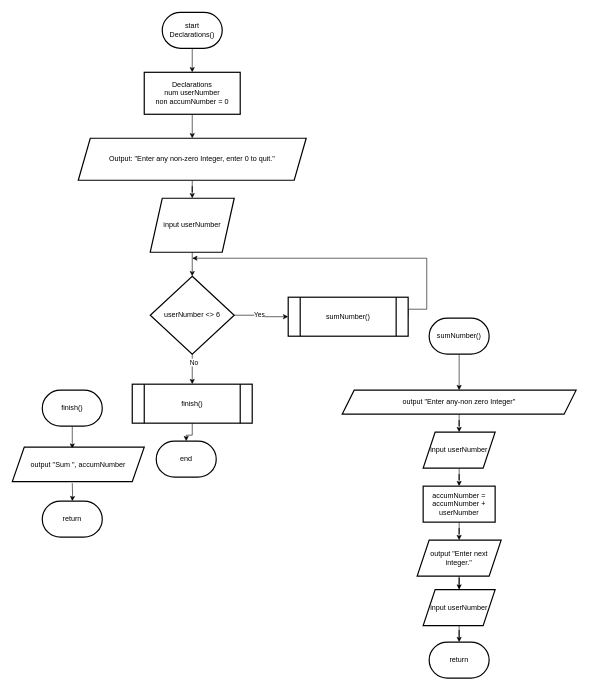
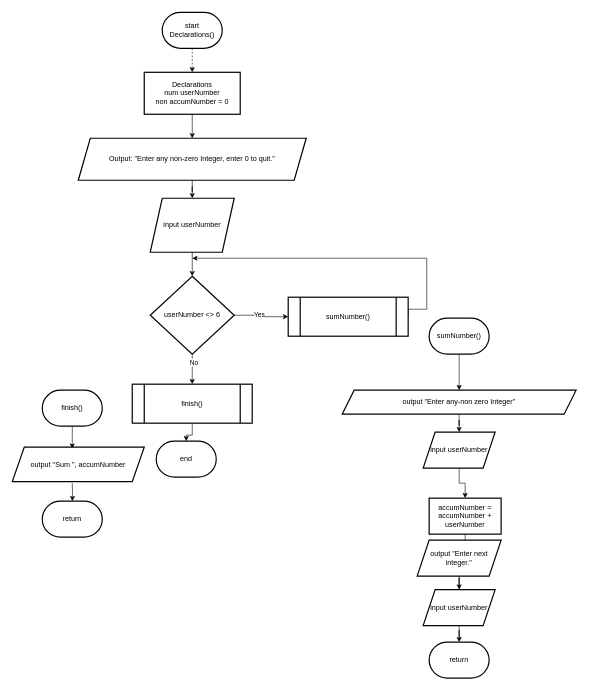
  <mxCell id="0" />
  <mxCell id="1" parent="0" />
- <mxCell id="2" value="" style="edgeStyle=orthogonalEdgeStyle;rounded=0;orthogonalLoop=1;jettySize=auto;html=1;" edge="1" parent="1" source="3" target="5"><mxGeometry relative="1" as="geometry" /></mxCell>
+ <mxCell id="2" value="" style="edgeStyle=orthogonalEdgeStyle;rounded=0;orthogonalLoop=1;jettySize=auto;html=1;dashed=1;" edge="1" parent="1" source="3" target="5"><mxGeometry relative="1" as="geometry" /></mxCell>
  <mxCell id="3" value="start Declarations()" style="strokeWidth=2;html=1;shape=mxgraph.flowchart.terminator;whiteSpace=wrap;" vertex="1" parent="1"><mxGeometry x="270" y="20" width="100" height="60" as="geometry" /></mxCell>
  <mxCell id="4" value="" style="edgeStyle=orthogonalEdgeStyle;rounded=0;orthogonalLoop=1;jettySize=auto;html=1;" edge="1" parent="1" source="5" target="7"><mxGeometry relative="1" as="geometry" /></mxCell>
  <mxCell id="5" value="Declarations&lt;div&gt;num userNumber&lt;/div&gt;&lt;div&gt;non accumNumber = 0&lt;/div&gt;" style="whiteSpace=wrap;html=1;strokeWidth=2;" vertex="1" parent="1"><mxGeometry x="240" y="120" width="160" height="70" as="geometry" /></mxCell>
  <mxCell id="6" value="" style="edgeStyle=orthogonalEdgeStyle;rounded=0;orthogonalLoop=1;jettySize=auto;html=1;" edge="1" parent="1" source="7" target="9"><mxGeometry relative="1" as="geometry" /></mxCell>
  <mxCell id="7" value="Output: &quot;Enter any non-zero Integer, enter 0 to quit.&quot;" style="shape=parallelogram;perimeter=parallelogramPerimeter;whiteSpace=wrap;html=1;fixedSize=1;strokeWidth=2;" vertex="1" parent="1"><mxGeometry x="130" y="230" width="380" height="70" as="geometry" /></mxCell>
  <mxCell id="8" value="" style="edgeStyle=orthogonalEdgeStyle;rounded=0;orthogonalLoop=1;jettySize=auto;html=1;" edge="1" parent="1" source="9" target="14"><mxGeometry relative="1" as="geometry" /></mxCell>
  <mxCell id="9" value="input userNumber" style="shape=parallelogram;perimeter=parallelogramPerimeter;whiteSpace=wrap;html=1;fixedSize=1;strokeWidth=2;" vertex="1" parent="1"><mxGeometry x="250" y="330" width="140" height="90" as="geometry" /></mxCell>
  <mxCell id="10" value="" style="edgeStyle=orthogonalEdgeStyle;rounded=0;orthogonalLoop=1;jettySize=auto;html=1;" edge="1" parent="1" source="14" target="16"><mxGeometry relative="1" as="geometry" /></mxCell>
  <mxCell id="11" value="Yes" style="edgeLabel;html=1;align=center;verticalAlign=middle;resizable=0;points=[];" vertex="1" connectable="0" parent="10"><mxGeometry x="-0.111" y="2" relative="1" as="geometry"><mxPoint as="offset" /></mxGeometry></mxCell>
  <mxCell id="12" style="edgeStyle=orthogonalEdgeStyle;rounded=0;orthogonalLoop=1;jettySize=auto;html=1;exitX=0.5;exitY=1;exitDx=0;exitDy=0;" edge="1" parent="1" source="14"><mxGeometry relative="1" as="geometry"><mxPoint x="320" y="640" as="targetPoint" /></mxGeometry></mxCell>
  <mxCell id="13" value="No" style="edgeLabel;html=1;align=center;verticalAlign=middle;resizable=0;points=[];" vertex="1" connectable="0" parent="12"><mxGeometry x="-0.471" y="2" relative="1" as="geometry"><mxPoint as="offset" /></mxGeometry></mxCell>
  <mxCell id="14" value="userNumber &amp;lt;&amp;gt; 6" style="rhombus;whiteSpace=wrap;html=1;strokeWidth=2;" vertex="1" parent="1"><mxGeometry x="250" y="460" width="140" height="130" as="geometry" /></mxCell>
  <mxCell id="15" style="edgeStyle=orthogonalEdgeStyle;rounded=0;orthogonalLoop=1;jettySize=auto;html=1;exitX=1;exitY=0.5;exitDx=0;exitDy=0;" edge="1" parent="1" source="16"><mxGeometry relative="1" as="geometry"><mxPoint x="320" y="430" as="targetPoint" /><Array as="points"><mxPoint x="711" y="515" /></Array></mxGeometry></mxCell>
  <mxCell id="16" value="sumNumber()" style="shape=process;whiteSpace=wrap;html=1;backgroundOutline=1;strokeWidth=2;" vertex="1" parent="1"><mxGeometry x="480" y="495" width="200" height="65" as="geometry" /></mxCell>
  <mxCell id="17" value="" style="edgeStyle=orthogonalEdgeStyle;rounded=0;orthogonalLoop=1;jettySize=auto;html=1;" edge="1" parent="1" source="18" target="19"><mxGeometry relative="1" as="geometry" /></mxCell>
  <mxCell id="18" value="finish()" style="shape=process;whiteSpace=wrap;html=1;backgroundOutline=1;strokeWidth=2;" vertex="1" parent="1"><mxGeometry x="220" y="640" width="200" height="65" as="geometry" /></mxCell>
  <mxCell id="19" value="end" style="strokeWidth=2;html=1;shape=mxgraph.flowchart.terminator;whiteSpace=wrap;" vertex="1" parent="1"><mxGeometry x="260" y="735" width="100" height="60" as="geometry" /></mxCell>
  <mxCell id="20" value="" style="edgeStyle=orthogonalEdgeStyle;rounded=0;orthogonalLoop=1;jettySize=auto;html=1;" edge="1" parent="1" source="21" target="23"><mxGeometry relative="1" as="geometry" /></mxCell>
  <mxCell id="21" value="sumNumber()" style="strokeWidth=2;html=1;shape=mxgraph.flowchart.terminator;whiteSpace=wrap;" vertex="1" parent="1"><mxGeometry x="715" y="530" width="100" height="60" as="geometry" /></mxCell>
  <mxCell id="22" value="" style="edgeStyle=orthogonalEdgeStyle;rounded=0;orthogonalLoop=1;jettySize=auto;html=1;" edge="1" parent="1" source="23" target="25"><mxGeometry relative="1" as="geometry" /></mxCell>
  <mxCell id="23" value="output &quot;Enter any-non zero Integer&quot;" style="shape=parallelogram;perimeter=parallelogramPerimeter;whiteSpace=wrap;html=1;fixedSize=1;strokeWidth=2;" vertex="1" parent="1"><mxGeometry x="570" y="650" width="390" height="40" as="geometry" /></mxCell>
  <mxCell id="24" value="" style="edgeStyle=orthogonalEdgeStyle;rounded=0;orthogonalLoop=1;jettySize=auto;html=1;" edge="1" parent="1" source="25" target="27"><mxGeometry relative="1" as="geometry" /></mxCell>
  <mxCell id="25" value="input userNumber" style="shape=parallelogram;perimeter=parallelogramPerimeter;whiteSpace=wrap;html=1;fixedSize=1;strokeWidth=2;" vertex="1" parent="1"><mxGeometry x="705" y="720" width="120" height="60" as="geometry" /></mxCell>
  <mxCell id="26" value="" style="edgeStyle=orthogonalEdgeStyle;rounded=0;orthogonalLoop=1;jettySize=auto;html=1;" edge="1" parent="1" source="27" target="29"><mxGeometry relative="1" as="geometry" /></mxCell>
- <mxCell id="27" value="accumNumber = accumNumber + userNumber" style="whiteSpace=wrap;html=1;strokeWidth=2;" vertex="1" parent="1"><mxGeometry x="705" y="810" width="120" height="60" as="geometry" /></mxCell>
+ <mxCell id="27" value="accumNumber = accumNumber + userNumber" style="whiteSpace=wrap;html=1;strokeWidth=2;" vertex="1" parent="1"><mxGeometry x="715" y="830" width="120" height="60" as="geometry" /></mxCell>
  <mxCell id="28" value="" style="edgeStyle=orthogonalEdgeStyle;rounded=0;orthogonalLoop=1;jettySize=auto;html=1;" edge="1" parent="1" source="29" target="31"><mxGeometry relative="1" as="geometry" /></mxCell>
  <mxCell id="29" value="output &quot;Enter next integer.&quot;" style="shape=parallelogram;perimeter=parallelogramPerimeter;whiteSpace=wrap;html=1;fixedSize=1;strokeWidth=2;" vertex="1" parent="1"><mxGeometry x="695" y="900" width="140" height="60" as="geometry" /></mxCell>
  <mxCell id="30" value="" style="edgeStyle=orthogonalEdgeStyle;rounded=0;orthogonalLoop=1;jettySize=auto;html=1;" edge="1" parent="1" source="31" target="32"><mxGeometry relative="1" as="geometry" /></mxCell>
  <mxCell id="31" value="input userNumber" style="shape=parallelogram;perimeter=parallelogramPerimeter;whiteSpace=wrap;html=1;fixedSize=1;strokeWidth=2;" vertex="1" parent="1"><mxGeometry x="705" y="982.5" width="120" height="60" as="geometry" /></mxCell>
  <mxCell id="32" value="return" style="strokeWidth=2;html=1;shape=mxgraph.flowchart.terminator;whiteSpace=wrap;" vertex="1" parent="1"><mxGeometry x="715" y="1070" width="100" height="60" as="geometry" /></mxCell>
  <mxCell id="33" value="" style="edgeStyle=orthogonalEdgeStyle;rounded=0;orthogonalLoop=1;jettySize=auto;html=1;" edge="1" parent="1" source="34"><mxGeometry relative="1" as="geometry"><mxPoint x="120" y="747.5" as="targetPoint" /></mxGeometry></mxCell>
  <mxCell id="34" value="finish()" style="strokeWidth=2;html=1;shape=mxgraph.flowchart.terminator;whiteSpace=wrap;" vertex="1" parent="1"><mxGeometry x="70" y="650" width="100" height="60" as="geometry" /></mxCell>
  <mxCell id="35" value="" style="edgeStyle=orthogonalEdgeStyle;rounded=0;orthogonalLoop=1;jettySize=auto;html=1;" edge="1" parent="1" target="37"><mxGeometry relative="1" as="geometry"><mxPoint x="120" y="805" as="sourcePoint" /></mxGeometry></mxCell>
  <mxCell id="36" value="output &quot;Sum &quot;, accumNumber" style="shape=parallelogram;perimeter=parallelogramPerimeter;whiteSpace=wrap;html=1;fixedSize=1;strokeWidth=2;" vertex="1" parent="1"><mxGeometry x="20" y="745" width="220" height="57.5" as="geometry" /></mxCell>
  <mxCell id="37" value="return" style="strokeWidth=2;html=1;shape=mxgraph.flowchart.terminator;whiteSpace=wrap;" vertex="1" parent="1"><mxGeometry x="70" y="835" width="100" height="60" as="geometry" /></mxCell>
